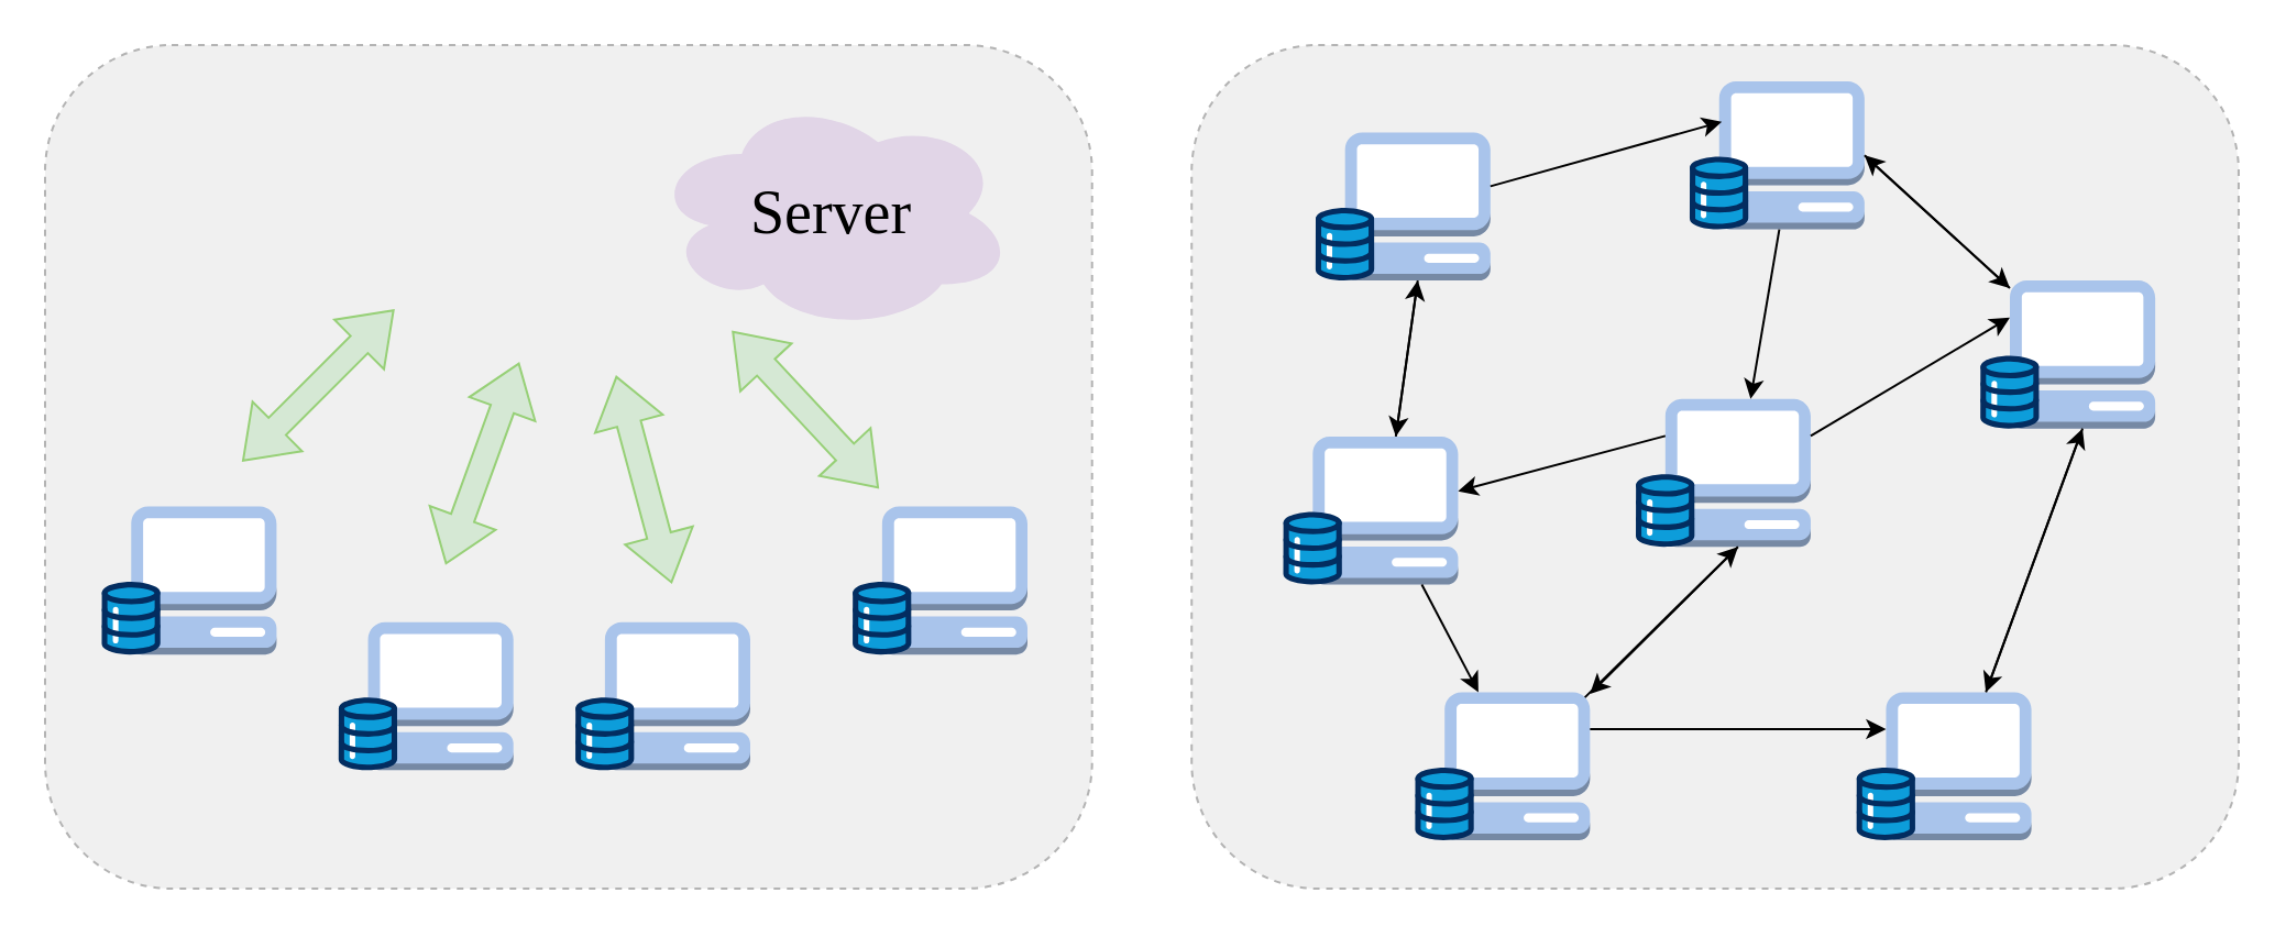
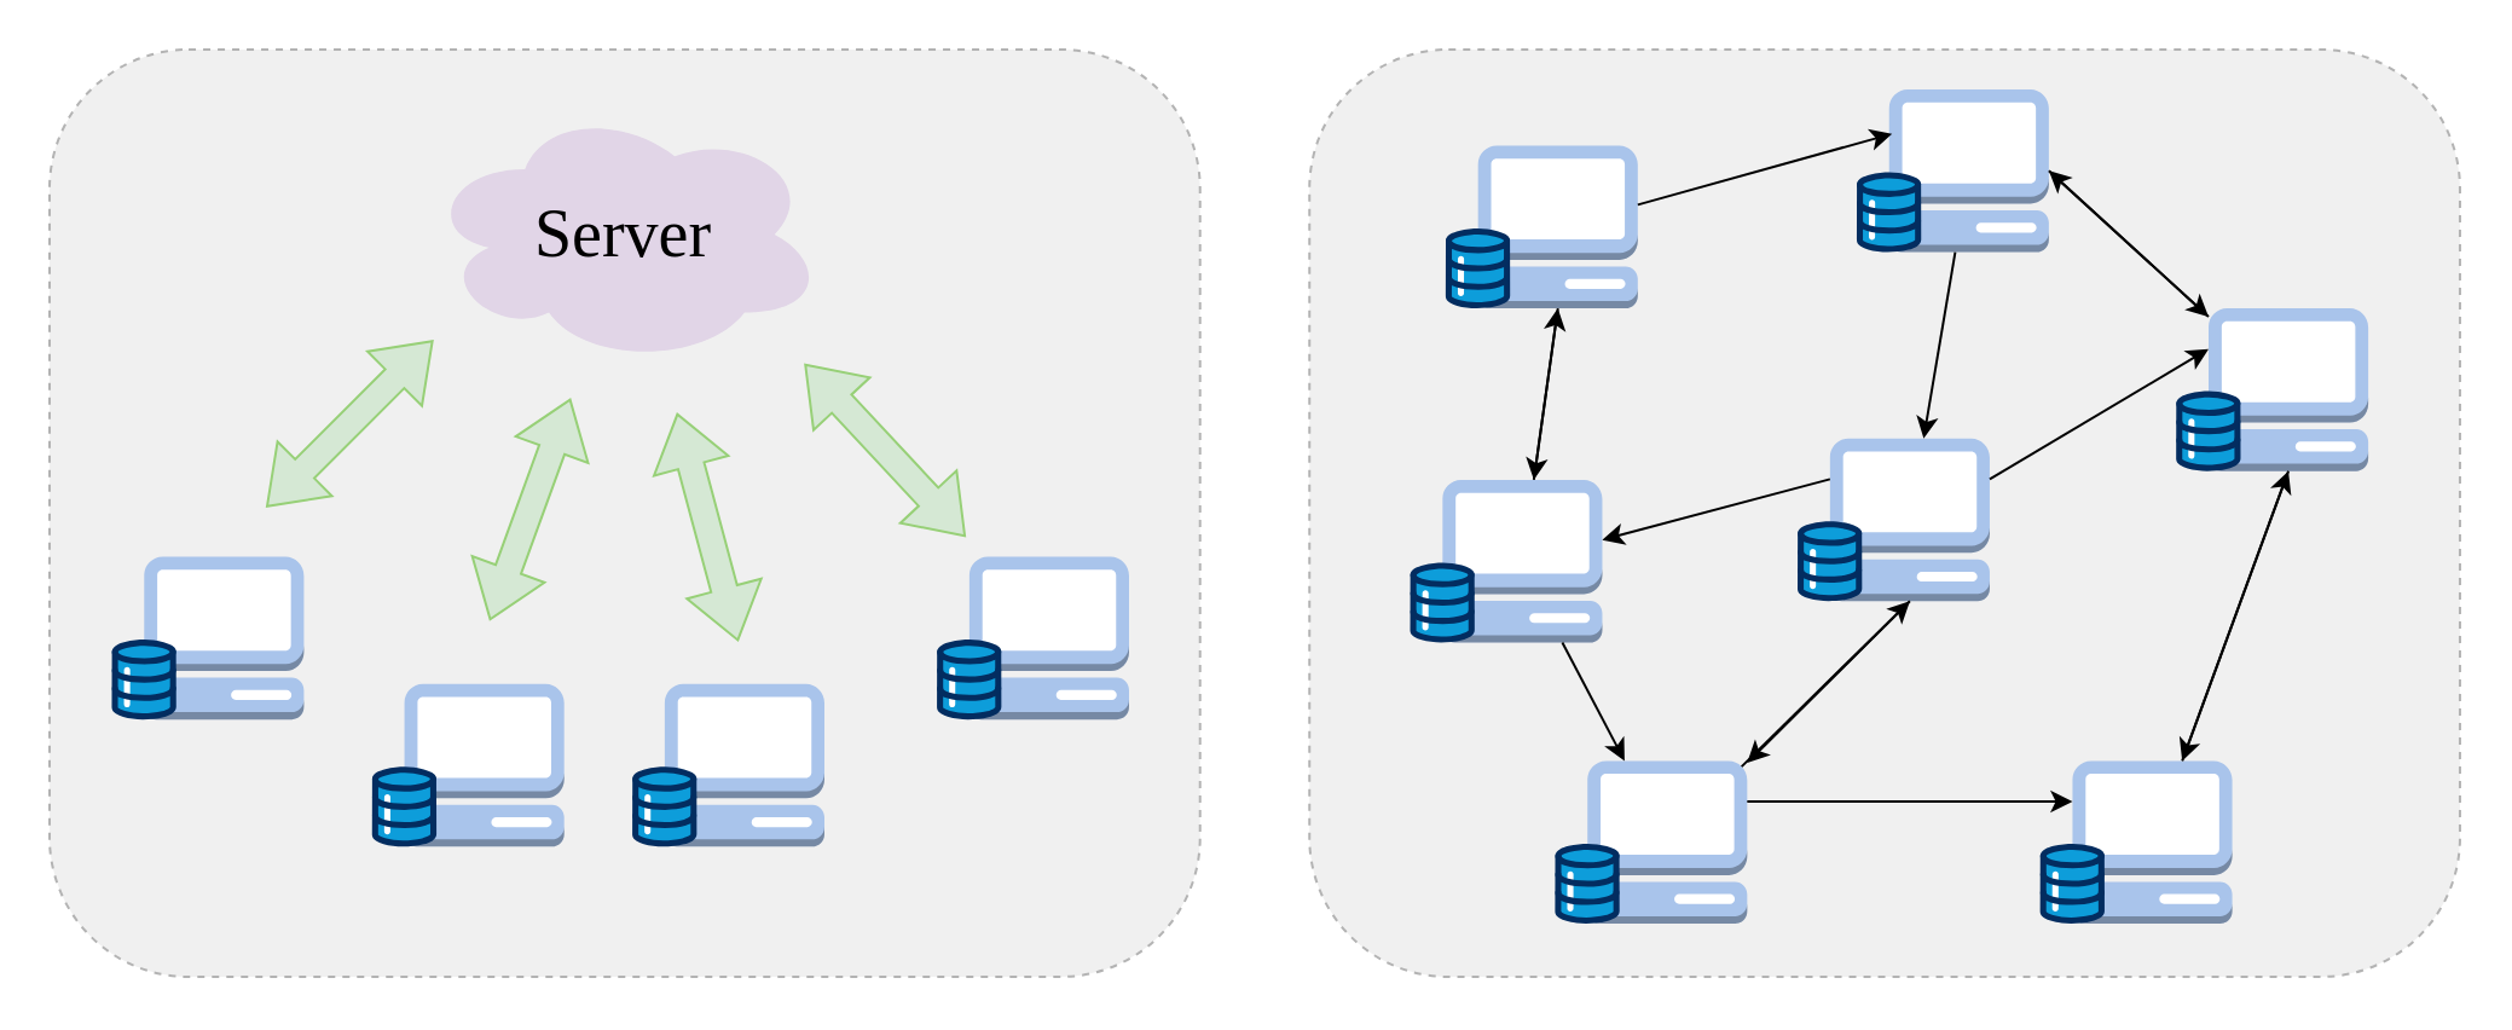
  <mxCell id="0" />
  <mxCell id="1" parent="0" />
  <mxCell id="2" value="" style="group;aspect=fixed;" vertex="1" connectable="0" parent="1"><mxGeometry x="20" y="20" width="996.98" height="383.5" as="geometry" /></mxCell>
  <mxCell id="3" value="" style="rounded=1;whiteSpace=wrap;html=1;fillColor=#F0F0F0;dashed=1;strokeColor=#B3B3B3;" parent="2" vertex="1"><mxGeometry x="521.121" width="475.859" height="383.5" as="geometry" /></mxCell>
  <mxCell id="4" value="" style="rounded=1;whiteSpace=wrap;html=1;fillColor=#F0F0F0;dashed=1;strokeColor=#B3B3B3;" parent="2" vertex="1"><mxGeometry width="475.859" height="383.5" as="geometry" /></mxCell>
- <mxCell id="5" value="&lt;font style=&quot;font-size: 28px;&quot; face=&quot;Times New Roman&quot;&gt;Server&lt;/font&gt;" style="ellipse;shape=cloud;whiteSpace=wrap;html=1;fillColor=#E1D5E7;strokeColor=none;" parent="2" vertex="1"><mxGeometry x="275.358" y="22.631" width="165.144" height="107.649" as="geometry" /></mxCell>
+ <mxCell id="5" value="&lt;font style=&quot;font-size: 28px;&quot; face=&quot;Times New Roman&quot;&gt;Server&lt;/font&gt;" style="ellipse;shape=cloud;whiteSpace=wrap;html=1;fillColor=#E1D5E7;strokeColor=none;" parent="2" vertex="1"><mxGeometry x="155.358" y="22.631" width="165.144" height="107.649" as="geometry" /></mxCell>
  <mxCell id="6" value="" style="html=1;shadow=0;dashed=0;align=center;verticalAlign=middle;shape=mxgraph.arrows2.twoWayArrow;dy=0.65;dx=22;rotation=-45;fillColor=#D5E8D4;strokeColor=#97D077;" parent="2" vertex="1"><mxGeometry x="75.844" y="138.843" width="96.64" height="31.805" as="geometry" /></mxCell>
  <mxCell id="7" value="" style="html=1;shadow=0;dashed=0;align=center;verticalAlign=middle;shape=mxgraph.arrows2.twoWayArrow;dy=0.65;dx=22;rotation=-70;fillColor=#D5E8D4;strokeColor=#97D077;" parent="2" vertex="1"><mxGeometry x="150.464" y="174.318" width="96.64" height="31.805" as="geometry" /></mxCell>
  <mxCell id="8" value="" style="html=1;shadow=0;dashed=0;align=center;verticalAlign=middle;shape=mxgraph.arrows2.twoWayArrow;dy=0.65;dx=22;rotation=-133;fillColor=#D5E8D4;strokeColor=#97D077;" parent="2" vertex="1"><mxGeometry x="297.259" y="149.852" width="96.64" height="31.805" as="geometry" /></mxCell>
  <mxCell id="9" value="" style="group" parent="2" vertex="1" connectable="0"><mxGeometry x="722.963" y="160.862" width="79.514" height="67.281" as="geometry" /></mxCell>
  <mxCell id="10" value="" style="outlineConnect=0;dashed=0;verticalLabelPosition=bottom;verticalAlign=top;align=center;html=1;shape=mxgraph.aws3.management_console;fillColor=#A9C4EB;gradientColor=none;" parent="9" vertex="1"><mxGeometry x="13.456" width="66.058" height="67.281" as="geometry" /></mxCell>
  <mxCell id="11" value="" style="verticalLabelPosition=bottom;aspect=fixed;html=1;shape=mxgraph.salesforce.data;" parent="9" vertex="1"><mxGeometry y="34.252" width="26.753" height="33.029" as="geometry" /></mxCell>
  <mxCell id="12" value="" style="group" parent="2" vertex="1" connectable="0"><mxGeometry x="577.392" y="39.757" width="79.514" height="67.281" as="geometry" /></mxCell>
  <mxCell id="13" value="" style="outlineConnect=0;dashed=0;verticalLabelPosition=bottom;verticalAlign=top;align=center;html=1;shape=mxgraph.aws3.management_console;fillColor=#A9C4EB;gradientColor=none;" parent="12" vertex="1"><mxGeometry x="13.456" width="66.058" height="67.281" as="geometry" /></mxCell>
  <mxCell id="14" value="" style="verticalLabelPosition=bottom;aspect=fixed;html=1;shape=mxgraph.salesforce.data;" parent="12" vertex="1"><mxGeometry y="34.252" width="26.753" height="33.029" as="geometry" /></mxCell>
  <mxCell id="15" value="" style="group" parent="2" vertex="1" connectable="0"><mxGeometry x="562.713" y="177.988" width="79.514" height="67.281" as="geometry" /></mxCell>
  <mxCell id="16" value="" style="outlineConnect=0;dashed=0;verticalLabelPosition=bottom;verticalAlign=top;align=center;html=1;shape=mxgraph.aws3.management_console;fillColor=#A9C4EB;gradientColor=none;" parent="15" vertex="1"><mxGeometry x="13.456" width="66.058" height="67.281" as="geometry" /></mxCell>
  <mxCell id="17" value="" style="verticalLabelPosition=bottom;aspect=fixed;html=1;shape=mxgraph.salesforce.data;" parent="15" vertex="1"><mxGeometry y="34.252" width="26.753" height="33.029" as="geometry" /></mxCell>
  <mxCell id="18" value="" style="group" parent="2" vertex="1" connectable="0"><mxGeometry x="366.987" y="209.793" width="79.514" height="67.281" as="geometry" /></mxCell>
  <mxCell id="19" value="" style="outlineConnect=0;dashed=0;verticalLabelPosition=bottom;verticalAlign=top;align=center;html=1;shape=mxgraph.aws3.management_console;fillColor=#A9C4EB;gradientColor=none;" parent="18" vertex="1"><mxGeometry x="13.456" width="66.058" height="67.281" as="geometry" /></mxCell>
  <mxCell id="20" value="" style="verticalLabelPosition=bottom;aspect=fixed;html=1;shape=mxgraph.salesforce.data;" parent="18" vertex="1"><mxGeometry y="34.252" width="26.753" height="33.029" as="geometry" /></mxCell>
  <mxCell id="21" value="" style="group" parent="2" vertex="1" connectable="0"><mxGeometry x="133.338" y="262.395" width="79.514" height="67.281" as="geometry" /></mxCell>
  <mxCell id="22" value="" style="outlineConnect=0;dashed=0;verticalLabelPosition=bottom;verticalAlign=top;align=center;html=1;shape=mxgraph.aws3.management_console;fillColor=#A9C4EB;gradientColor=none;" parent="21" vertex="1"><mxGeometry x="13.456" width="66.058" height="67.281" as="geometry" /></mxCell>
  <mxCell id="23" value="" style="verticalLabelPosition=bottom;aspect=fixed;html=1;shape=mxgraph.salesforce.data;" parent="21" vertex="1"><mxGeometry y="34.252" width="26.753" height="33.029" as="geometry" /></mxCell>
  <mxCell id="24" value="" style="group" parent="2" vertex="1" connectable="0"><mxGeometry x="25.689" y="209.793" width="79.514" height="67.281" as="geometry" /></mxCell>
  <mxCell id="25" value="" style="outlineConnect=0;dashed=0;verticalLabelPosition=bottom;verticalAlign=top;align=center;html=1;shape=mxgraph.aws3.management_console;fillColor=#A9C4EB;gradientColor=none;" parent="24" vertex="1"><mxGeometry x="13.456" width="66.058" height="67.281" as="geometry" /></mxCell>
  <mxCell id="26" value="" style="verticalLabelPosition=bottom;aspect=fixed;html=1;shape=mxgraph.salesforce.data;" parent="24" vertex="1"><mxGeometry y="34.252" width="26.753" height="33.029" as="geometry" /></mxCell>
  <mxCell id="27" value="" style="group" parent="2" vertex="1" connectable="0"><mxGeometry x="747.429" y="16.514" width="79.514" height="67.281" as="geometry" /></mxCell>
  <mxCell id="28" value="" style="outlineConnect=0;dashed=0;verticalLabelPosition=bottom;verticalAlign=top;align=center;html=1;shape=mxgraph.aws3.management_console;fillColor=#A9C4EB;gradientColor=none;" parent="27" vertex="1"><mxGeometry x="13.456" width="66.058" height="67.281" as="geometry" /></mxCell>
  <mxCell id="29" value="" style="verticalLabelPosition=bottom;aspect=fixed;html=1;shape=mxgraph.salesforce.data;" parent="27" vertex="1"><mxGeometry y="34.252" width="26.753" height="33.029" as="geometry" /></mxCell>
  <mxCell id="30" value="" style="group" parent="2" vertex="1" connectable="0"><mxGeometry x="879.544" y="107.037" width="79.514" height="67.281" as="geometry" /></mxCell>
  <mxCell id="31" value="" style="outlineConnect=0;dashed=0;verticalLabelPosition=bottom;verticalAlign=top;align=center;html=1;shape=mxgraph.aws3.management_console;fillColor=#A9C4EB;gradientColor=none;" parent="30" vertex="1"><mxGeometry x="13.456" width="66.058" height="67.281" as="geometry" /></mxCell>
  <mxCell id="32" value="" style="verticalLabelPosition=bottom;aspect=fixed;html=1;shape=mxgraph.salesforce.data;" parent="30" vertex="1"><mxGeometry y="34.252" width="26.753" height="33.029" as="geometry" /></mxCell>
  <mxCell id="33" value="" style="group" parent="2" vertex="1" connectable="0"><mxGeometry x="622.654" y="294.2" width="79.514" height="67.281" as="geometry" /></mxCell>
  <mxCell id="34" value="" style="outlineConnect=0;dashed=0;verticalLabelPosition=bottom;verticalAlign=top;align=center;html=1;shape=mxgraph.aws3.management_console;fillColor=#A9C4EB;gradientColor=none;" parent="33" vertex="1"><mxGeometry x="13.456" width="66.058" height="67.281" as="geometry" /></mxCell>
  <mxCell id="35" value="" style="verticalLabelPosition=bottom;aspect=fixed;html=1;shape=mxgraph.salesforce.data;" parent="33" vertex="1"><mxGeometry y="34.252" width="26.753" height="33.029" as="geometry" /></mxCell>
  <mxCell id="36" value="" style="group" parent="2" vertex="1" connectable="0"><mxGeometry x="823.273" y="294.2" width="79.514" height="67.281" as="geometry" /></mxCell>
  <mxCell id="37" value="" style="outlineConnect=0;dashed=0;verticalLabelPosition=bottom;verticalAlign=top;align=center;html=1;shape=mxgraph.aws3.management_console;fillColor=#A9C4EB;gradientColor=none;" parent="36" vertex="1"><mxGeometry x="13.456" width="66.058" height="67.281" as="geometry" /></mxCell>
  <mxCell id="38" value="" style="verticalLabelPosition=bottom;aspect=fixed;html=1;shape=mxgraph.salesforce.data;" parent="36" vertex="1"><mxGeometry y="34.252" width="26.753" height="33.029" as="geometry" /></mxCell>
  <mxCell id="39" style="rounded=0;orthogonalLoop=1;jettySize=auto;html=1;" parent="2" source="28" target="10" edge="1"><mxGeometry relative="1" as="geometry" /></mxCell>
  <mxCell id="40" style="rounded=0;orthogonalLoop=1;jettySize=auto;html=1;" parent="2" source="13" edge="1"><mxGeometry relative="1" as="geometry"><mxPoint x="762.109" y="34.864" as="targetPoint" /></mxGeometry></mxCell>
  <mxCell id="41" style="rounded=0;orthogonalLoop=1;jettySize=auto;html=1;exitX=0.5;exitY=1;exitDx=0;exitDy=0;exitPerimeter=0;" parent="2" source="13" target="16" edge="1"><mxGeometry relative="1" as="geometry" /></mxCell>
  <mxCell id="42" style="rounded=0;orthogonalLoop=1;jettySize=auto;html=1;entryX=0.5;entryY=1;entryDx=0;entryDy=0;entryPerimeter=0;" parent="2" source="16" target="13" edge="1"><mxGeometry relative="1" as="geometry" /></mxCell>
  <mxCell id="43" style="rounded=0;orthogonalLoop=1;jettySize=auto;html=1;exitX=0;exitY=0.25;exitDx=0;exitDy=0;exitPerimeter=0;" parent="2" source="10" target="16" edge="1"><mxGeometry relative="1" as="geometry" /></mxCell>
  <mxCell id="44" style="rounded=0;orthogonalLoop=1;jettySize=auto;html=1;exitX=0.75;exitY=1;exitDx=0;exitDy=0;exitPerimeter=0;" parent="2" source="16" target="34" edge="1"><mxGeometry relative="1" as="geometry" /></mxCell>
  <mxCell id="45" style="rounded=0;orthogonalLoop=1;jettySize=auto;html=1;exitX=0.5;exitY=1;exitDx=0;exitDy=0;exitPerimeter=0;" parent="2" source="10" target="34" edge="1"><mxGeometry relative="1" as="geometry" /></mxCell>
  <mxCell id="46" style="rounded=0;orthogonalLoop=1;jettySize=auto;html=1;entryX=0;entryY=0.25;entryDx=0;entryDy=0;entryPerimeter=0;exitX=1;exitY=0.25;exitDx=0;exitDy=0;exitPerimeter=0;" parent="2" source="34" target="37" edge="1"><mxGeometry relative="1" as="geometry" /></mxCell>
  <mxCell id="47" style="rounded=0;orthogonalLoop=1;jettySize=auto;html=1;exitX=0.965;exitY=0.035;exitDx=0;exitDy=0;exitPerimeter=0;entryX=0.5;entryY=1;entryDx=0;entryDy=0;entryPerimeter=0;" parent="2" source="34" target="10" edge="1"><mxGeometry relative="1" as="geometry" /></mxCell>
  <mxCell id="48" style="rounded=0;orthogonalLoop=1;jettySize=auto;html=1;exitX=1;exitY=0.5;exitDx=0;exitDy=0;exitPerimeter=0;" parent="2" source="28" target="31" edge="1"><mxGeometry relative="1" as="geometry" /></mxCell>
  <mxCell id="49" style="rounded=0;orthogonalLoop=1;jettySize=auto;html=1;exitX=0.5;exitY=1;exitDx=0;exitDy=0;exitPerimeter=0;" parent="2" source="31" target="37" edge="1"><mxGeometry relative="1" as="geometry" /></mxCell>
  <mxCell id="50" style="rounded=0;orthogonalLoop=1;jettySize=auto;html=1;entryX=0.5;entryY=1;entryDx=0;entryDy=0;entryPerimeter=0;" parent="2" source="37" target="31" edge="1"><mxGeometry relative="1" as="geometry" /></mxCell>
  <mxCell id="51" style="rounded=0;orthogonalLoop=1;jettySize=auto;html=1;exitX=1;exitY=0.25;exitDx=0;exitDy=0;exitPerimeter=0;entryX=0;entryY=0.25;entryDx=0;entryDy=0;entryPerimeter=0;" parent="2" source="10" target="31" edge="1"><mxGeometry relative="1" as="geometry" /></mxCell>
  <mxCell id="52" style="rounded=0;orthogonalLoop=1;jettySize=auto;html=1;entryX=1;entryY=0.5;entryDx=0;entryDy=0;entryPerimeter=0;" parent="2" source="31" target="28" edge="1"><mxGeometry relative="1" as="geometry" /></mxCell>
  <mxCell id="53" value="" style="group" parent="2" vertex="1" connectable="0"><mxGeometry x="240.988" y="262.395" width="79.514" height="67.281" as="geometry" /></mxCell>
  <mxCell id="54" value="" style="outlineConnect=0;dashed=0;verticalLabelPosition=bottom;verticalAlign=top;align=center;html=1;shape=mxgraph.aws3.management_console;fillColor=#A9C4EB;gradientColor=none;" parent="53" vertex="1"><mxGeometry x="13.456" width="66.058" height="67.281" as="geometry" /></mxCell>
  <mxCell id="55" value="" style="verticalLabelPosition=bottom;aspect=fixed;html=1;shape=mxgraph.salesforce.data;" parent="53" vertex="1"><mxGeometry y="34.252" width="26.753" height="33.029" as="geometry" /></mxCell>
  <mxCell id="56" value="" style="html=1;shadow=0;dashed=0;align=center;verticalAlign=middle;shape=mxgraph.arrows2.twoWayArrow;dy=0.65;dx=22;rotation=-105;fillColor=#D5E8D4;strokeColor=#97D077;" parent="2" vertex="1"><mxGeometry x="223.862" y="181.658" width="96.64" height="31.805" as="geometry" /></mxCell>
